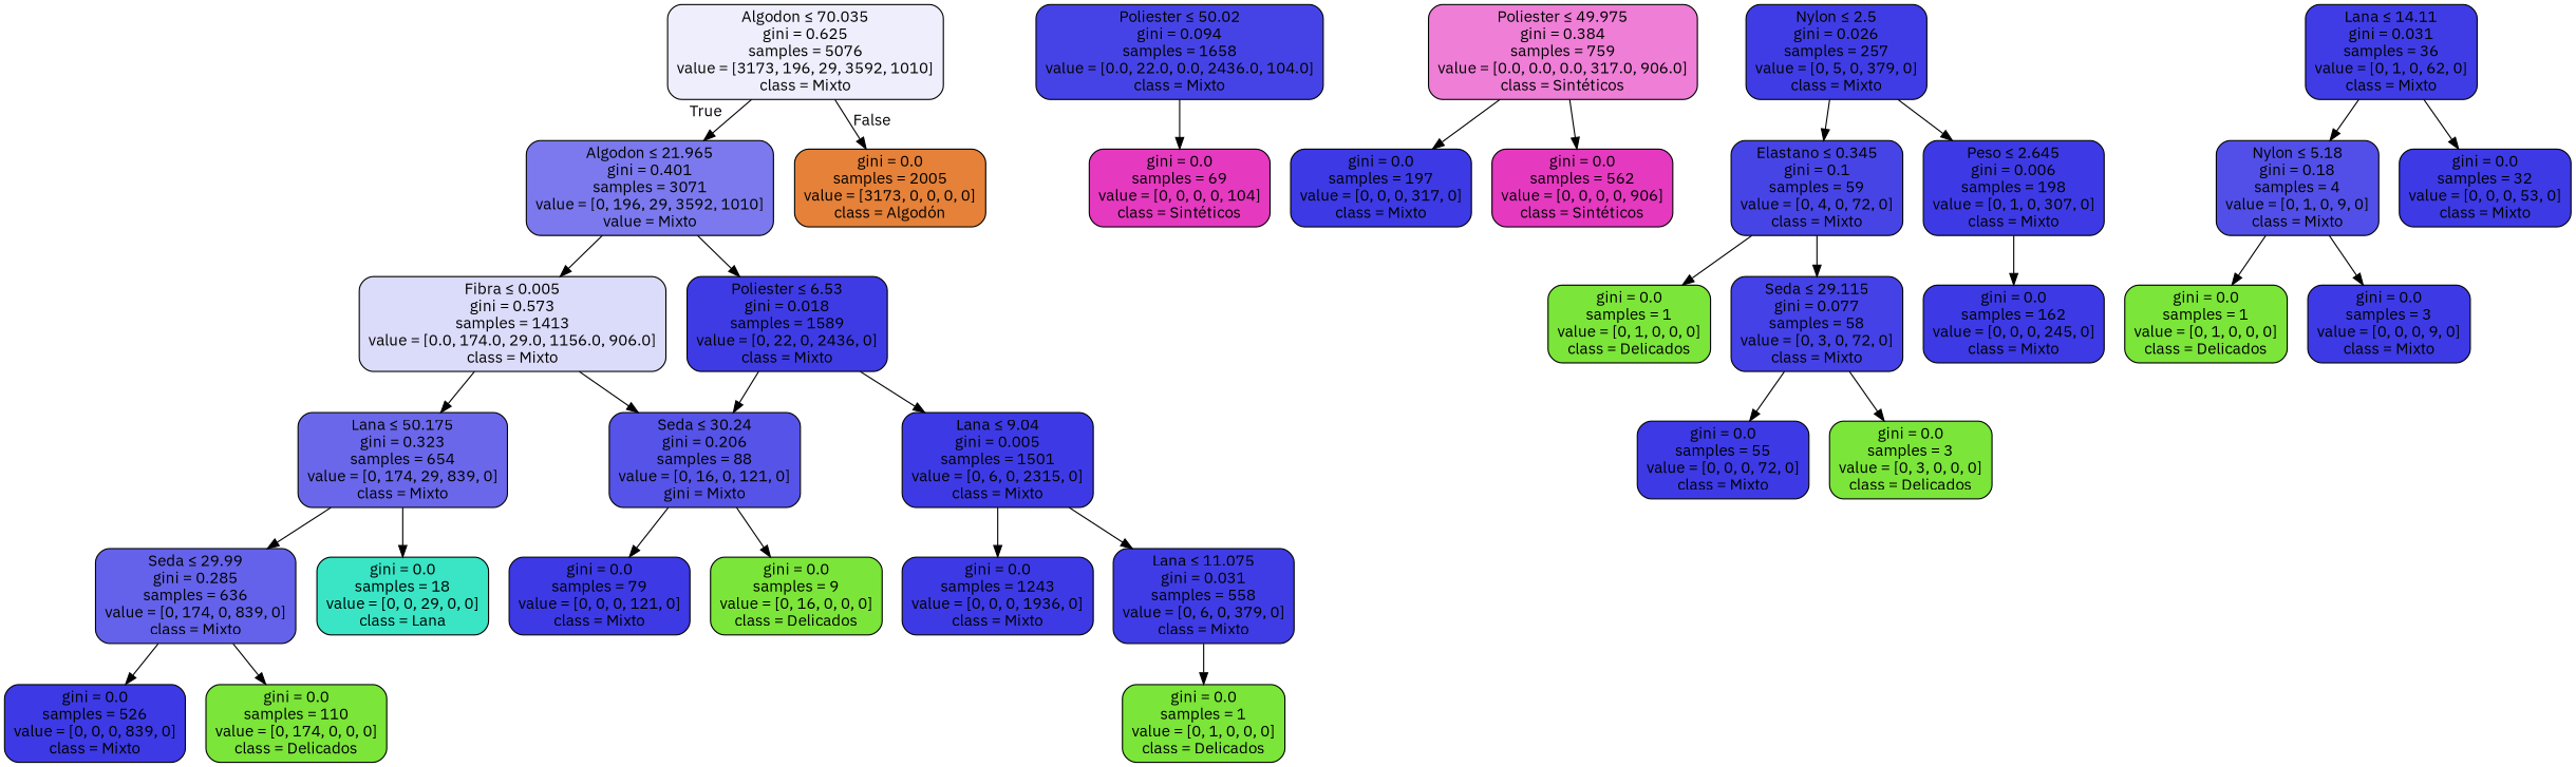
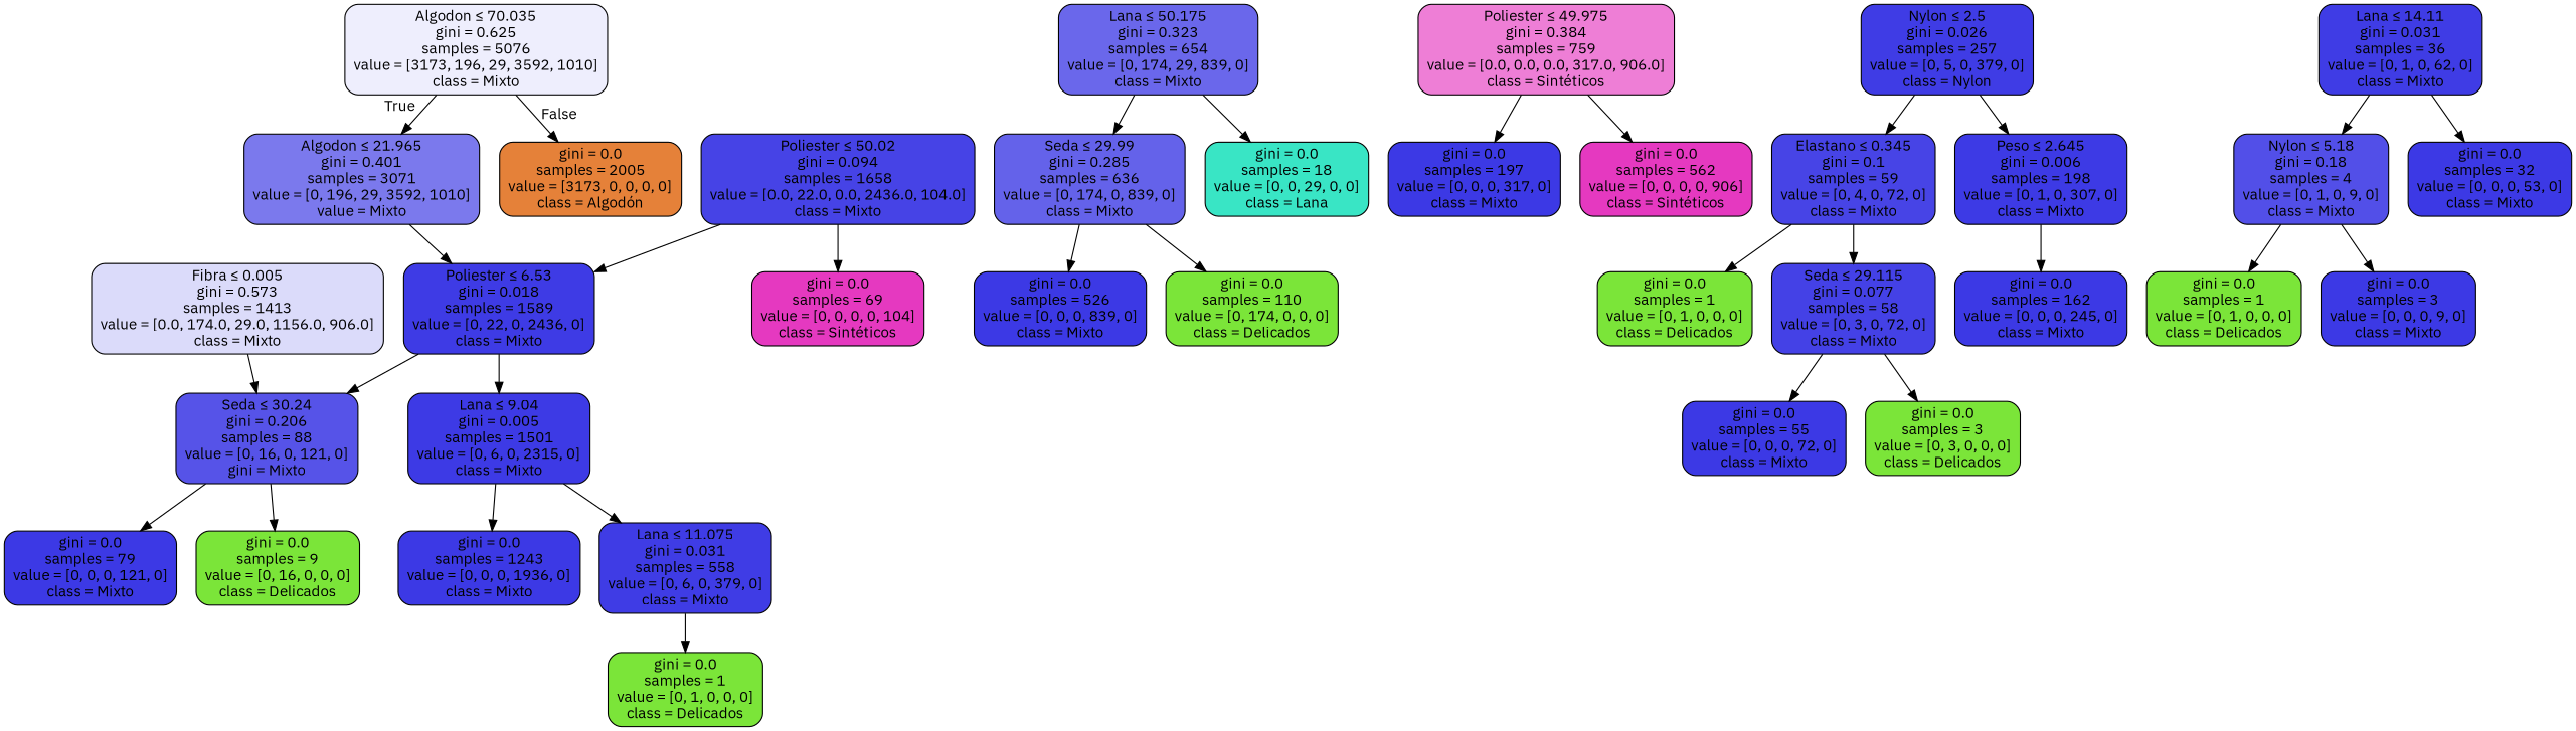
  digraph {
    fontname="IBM Plex Sans"
    node [color=black fillcolor="#3c39e5" fontname="IBM Plex Sans" shape=box style="filled, rounded"]
    edge [fontname="IBM Plex Sans"]
    n1 [fillcolor="#eeeefd" label=<Algodon &le; 70.035<br/>gini = 0.625<br/>samples = 5076<br/>value = [3173, 196, 29, 3592, 1010]<br/>class = Mixto>]
    n2 [fillcolor="#7b79ed" label=<Algodon &le; 21.965<br/>gini = 0.401<br/>samples = 3071<br/>value = [0, 196, 29, 3592, 1010]<br/>value = Mixto>]
    n3 [fillcolor="#e58139" label=<gini = 0.0<br/>samples = 2005<br/>value = [3173, 0, 0, 0, 0]<br/>class = Algodón>]
    n4 [fillcolor="#dbdbfa" label=<Fibra &le; 0.005<br/>gini = 0.573<br/>samples = 1413<br/>value = [0.0, 174.0, 29.0, 1156.0, 906.0]<br/>class = Mixto>]
    n5 [fillcolor="#3e3be5" label=<Poliester &le; 6.53<br/>gini = 0.018<br/>samples = 1589<br/>value = [0, 22, 0, 2436, 0]<br/>class = Mixto>]
    n6 [fillcolor="#6a67eb" label=<Lana &le; 50.175<br/>gini = 0.323<br/>samples = 654<br/>value = [0, 174, 29, 839, 0]<br/>class = Mixto>]
    n7 [fillcolor="#5653e8" label=<Seda &le; 30.24<br/>gini = 0.206<br/>samples = 88<br/>value = [0, 16, 0, 121, 0]<br/>gini = Mixto>]
    n8 [fillcolor="#4643e6" label=<Poliester &le; 50.02<br/>gini = 0.094<br/>samples = 1658<br/>value = [0.0, 22.0, 0.0, 2436.0, 104.0]<br/>class = Mixto>]
    n9 [fillcolor="#e539c0" label=<gini = 0.0<br/>samples = 69<br/>value = [0, 0, 0, 0, 104]<br/>class = Sintéticos>]
    n10 [fillcolor="#6462ea" label=<Seda &le; 29.99<br/>gini = 0.285<br/>samples = 636<br/>value = [0, 174, 0, 839, 0]<br/>class = Mixto>]
    n11 [fillcolor="#39e5c5" label=<gini = 0.0<br/>samples = 18<br/>value = [0, 0, 29, 0, 0]<br/>class = Lana>]
    n12 [fillcolor="#ee7ed6" label=<Poliester &le; 49.975<br/>gini = 0.384<br/>samples = 759<br/>value = [0.0, 0.0, 0.0, 317.0, 906.0]<br/>class = Sintéticos>]
    n13 [label=<gini = 0.0<br/>samples = 197<br/>value = [0, 0, 0, 317, 0]<br/>class = Mixto>]
    n14 [fillcolor="#e539c0" label=<gini = 0.0<br/>samples = 562<br/>value = [0, 0, 0, 0, 906]<br/>class = Sintéticos>]
    n15 [label=<gini = 0.0<br/>samples = 526<br/>value = [0, 0, 0, 839, 0]<br/>class = Mixto>]
    n16 [fillcolor="#7be539" label=<gini = 0.0<br/>samples = 110<br/>value = [0, 174, 0, 0, 0]<br/>class = Delicados>]
    n17 [fillcolor="#3d3ae5" label=<Lana &le; 9.04<br/>gini = 0.005<br/>samples = 1501<br/>value = [0, 6, 0, 2315, 0]<br/>class = Mixto>]
    n18 [label=<gini = 0.0<br/>samples = 79<br/>value = [0, 0, 0, 121, 0]<br/>class = Mixto>]
    n19 [fillcolor="#7be539" label=<gini = 0.0<br/>samples = 9<br/>value = [0, 16, 0, 0, 0]<br/>class = Delicados>]
    n20 [label=<gini = 0.0<br/>samples = 1243<br/>value = [0, 0, 0, 1936, 0]<br/>class = Mixto>]
    n21 [fillcolor="#3f3ce5" label=<Lana &le; 11.075<br/>gini = 0.031<br/>samples = 558<br/>value = [0, 6, 0, 379, 0]<br/>class = Mixto>]
    n22 [fillcolor="#7be539" label=<gini = 0.0<br/>samples = 1<br/>value = [0, 1, 0, 0, 0]<br/>class = Delicados>]
-   n23 [fillcolor="#3f3ce5" label=<Nylon &le; 2.5<br/>gini = 0.026<br/>samples = 257<br/>value = [0, 5, 0, 379, 0]<br/>class = Mixto>]
+   n23 [fillcolor="#3f3ce5" label=<Nylon &le; 2.5<br/>gini = 0.026<br/>samples = 257<br/>value = [0, 5, 0, 379, 0]<br/>class = Nylon>]
    n24 [fillcolor="#4744e6" label=<Elastano &le; 0.345<br/>gini = 0.1<br/>samples = 59<br/>value = [0, 4, 0, 72, 0]<br/>class = Mixto>]
    n25 [fillcolor="#3d3ae5" label=<Peso &le; 2.645<br/>gini = 0.006<br/>samples = 198<br/>value = [0, 1, 0, 307, 0]<br/>class = Mixto>]
    n26 [fillcolor="#7be539" label=<gini = 0.0<br/>samples = 1<br/>value = [0, 1, 0, 0, 0]<br/>class = Delicados>]
    n27 [fillcolor="#4441e6" label=<Seda &le; 29.115<br/>gini = 0.077<br/>samples = 58<br/>value = [0, 3, 0, 72, 0]<br/>class = Mixto>]
    n28 [label=<gini = 0.0<br/>samples = 162<br/>value = [0, 0, 0, 245, 0]<br/>class = Mixto>]
    n29 [label=<gini = 0.0<br/>samples = 55<br/>value = [0, 0, 0, 72, 0]<br/>class = Mixto>]
    n30 [fillcolor="#7be539" label=<gini = 0.0<br/>samples = 3<br/>value = [0, 3, 0, 0, 0]<br/>class = Delicados>]
    n31 [fillcolor="#3f3ce5" label=<Lana &le; 14.11<br/>gini = 0.031<br/>samples = 36<br/>value = [0, 1, 0, 62, 0]<br/>class = Mixto>]
    n32 [fillcolor="#524fe8" label=<Nylon &le; 5.18<br/>gini = 0.18<br/>samples = 4<br/>value = [0, 1, 0, 9, 0]<br/>class = Mixto>]
    n33 [label=<gini = 0.0<br/>samples = 32<br/>value = [0, 0, 0, 53, 0]<br/>class = Mixto>]
    n34 [fillcolor="#7be539" label=<gini = 0.0<br/>samples = 1<br/>value = [0, 1, 0, 0, 0]<br/>class = Delicados>]
    n35 [label=<gini = 0.0<br/>samples = 3<br/>value = [0, 0, 0, 9, 0]<br/>class = Mixto>]
    n1 -> n2 [headlabel=True labelangle=45 labeldistance=2.5]
    n1 -> n3 [headlabel=False labelangle=-45 labeldistance=2.5]
-   n2 -> n4
    n2 -> n5
-   n4 -> n6
    n4 -> n7
    n5 -> n7
    n5 -> n17
    n6 -> n10
    n6 -> n11
    n7 -> n18
    n7 -> n19
+   n8 -> n5
    n8 -> n9
    n10 -> n15
    n10 -> n16
    n12 -> n13
    n12 -> n14
    n17 -> n20
    n17 -> n21
    n21 -> n22
    n23 -> n24
    n23 -> n25
    n24 -> n26
    n24 -> n27
    n25 -> n28
    n27 -> n29
    n27 -> n30
    n31 -> n32
    n31 -> n33
    n32 -> n34
    n32 -> n35
  }
